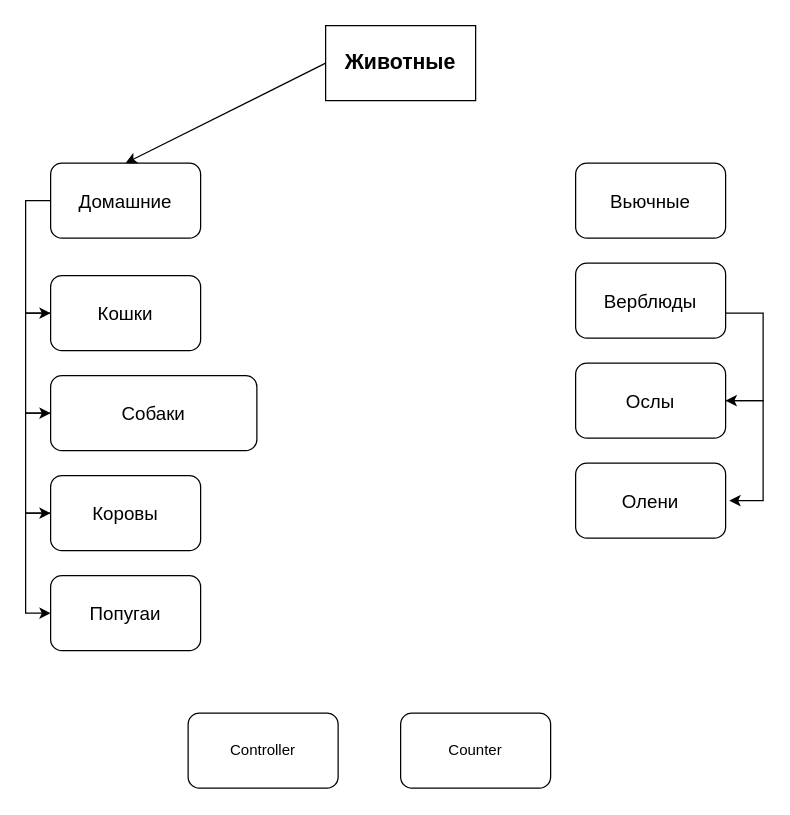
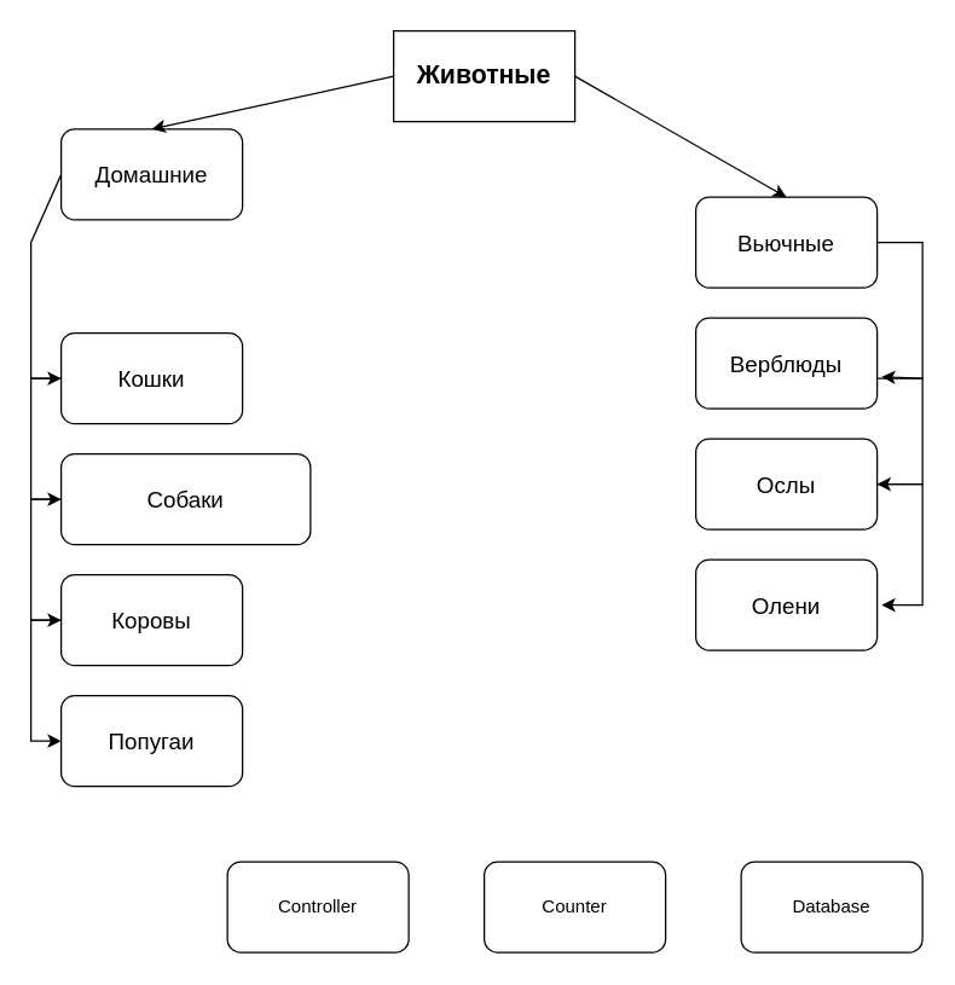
  <mxCell id="0" />
  <mxCell id="1" parent="0" />
  <mxCell id="2" value="&lt;font style=&quot;font-size: 17px;&quot;&gt;Животные&lt;/font&gt;" style="rounded=0;whiteSpace=wrap;html=1;fontStyle=1" vertex="1" parent="1"><mxGeometry x="260" y="20" width="120" height="60" as="geometry" /></mxCell>
- <mxCell id="3" value="&lt;font style=&quot;font-size: 15px;&quot;&gt;Домашние&lt;/font&gt;" style="rounded=1;whiteSpace=wrap;html=1;" vertex="1" parent="1"><mxGeometry x="40" y="130" width="120" height="60" as="geometry" /></mxCell>
+ <mxCell id="3" value="&lt;font style=&quot;font-size: 15px;&quot;&gt;Домашние&lt;/font&gt;" style="rounded=1;whiteSpace=wrap;html=1;" vertex="1" parent="1"><mxGeometry x="40" y="85" width="120" height="60" as="geometry" /></mxCell>
  <mxCell id="4" value="&lt;font style=&quot;font-size: 15px;&quot;&gt;Вьючные&lt;/font&gt;" style="rounded=1;whiteSpace=wrap;html=1;" vertex="1" parent="1"><mxGeometry x="460" y="130" width="120" height="60" as="geometry" /></mxCell>
  <mxCell id="5" value="&lt;font style=&quot;font-size: 15px;&quot;&gt;Кошки&lt;/font&gt;" style="rounded=1;whiteSpace=wrap;html=1;" vertex="1" parent="1"><mxGeometry x="40" y="220" width="120" height="60" as="geometry" /></mxCell>
  <mxCell id="6" value="&lt;font style=&quot;font-size: 15px;&quot;&gt;Собаки&lt;/font&gt;" style="rounded=1;whiteSpace=wrap;html=1;" vertex="1" parent="1"><mxGeometry x="40" y="300" width="165" height="60" as="geometry" /></mxCell>
  <mxCell id="7" value="&lt;font style=&quot;font-size: 15px;&quot;&gt;Коровы&lt;/font&gt;" style="rounded=1;whiteSpace=wrap;html=1;" vertex="1" parent="1"><mxGeometry x="40" y="380" width="120" height="60" as="geometry" /></mxCell>
  <mxCell id="8" value="&lt;font style=&quot;font-size: 15px;&quot;&gt;Попугаи&lt;/font&gt;" style="rounded=1;whiteSpace=wrap;html=1;" vertex="1" parent="1"><mxGeometry x="40" y="460" width="120" height="60" as="geometry" /></mxCell>
  <mxCell id="9" value="&lt;font style=&quot;font-size: 15px;&quot;&gt;Верблюды&lt;/font&gt;" style="rounded=1;whiteSpace=wrap;html=1;" vertex="1" parent="1"><mxGeometry x="460" y="210" width="120" height="60" as="geometry" /></mxCell>
  <mxCell id="10" value="&lt;font style=&quot;font-size: 15px;&quot;&gt;Ослы&lt;/font&gt;" style="rounded=1;whiteSpace=wrap;html=1;" vertex="1" parent="1"><mxGeometry x="460" y="290" width="120" height="60" as="geometry" /></mxCell>
  <mxCell id="11" value="&lt;font style=&quot;font-size: 15px;&quot;&gt;Олени&lt;/font&gt;" style="rounded=1;whiteSpace=wrap;html=1;" vertex="1" parent="1"><mxGeometry x="460" y="370" width="120" height="60" as="geometry" /></mxCell>
  <mxCell id="12" value="" style="endArrow=classic;html=1;rounded=0;exitX=0;exitY=0.5;exitDx=0;exitDy=0;entryX=0.5;entryY=0;entryDx=0;entryDy=0;" edge="1" parent="1" source="2" target="3"><mxGeometry width="50" height="50" relative="1" as="geometry"><mxPoint x="270" y="410" as="sourcePoint" /><mxPoint x="320" y="360" as="targetPoint" /></mxGeometry></mxCell>
+ <mxCell id="13" value="" style="endArrow=classic;html=1;rounded=0;exitX=1;exitY=0.5;exitDx=0;exitDy=0;entryX=0.5;entryY=0;entryDx=0;entryDy=0;" edge="1" parent="1" source="2" target="4"><mxGeometry width="50" height="50" relative="1" as="geometry"><mxPoint x="270" y="60" as="sourcePoint" /><mxPoint x="110" y="140" as="targetPoint" /></mxGeometry></mxCell>
  <mxCell id="14" value="" style="endArrow=classic;html=1;rounded=0;exitX=0;exitY=0.5;exitDx=0;exitDy=0;entryX=0;entryY=0.5;entryDx=0;entryDy=0;" edge="1" parent="1" source="3" target="5"><mxGeometry width="50" height="50" relative="1" as="geometry"><mxPoint x="270" y="410" as="sourcePoint" /><mxPoint x="320" y="360" as="targetPoint" /><Array as="points"><mxPoint x="20" y="160" /><mxPoint x="20" y="250" /></Array></mxGeometry></mxCell>
  <mxCell id="15" value="" style="endArrow=classic;html=1;rounded=0;exitX=0;exitY=0.5;exitDx=0;exitDy=0;entryX=0;entryY=0.5;entryDx=0;entryDy=0;" edge="1" parent="1" target="6"><mxGeometry width="50" height="50" relative="1" as="geometry"><mxPoint x="40" y="250" as="sourcePoint" /><mxPoint x="40" y="340" as="targetPoint" /><Array as="points"><mxPoint x="20" y="250" /><mxPoint x="20" y="330" /></Array></mxGeometry></mxCell>
  <mxCell id="16" value="" style="endArrow=classic;html=1;rounded=0;exitX=0;exitY=0.5;exitDx=0;exitDy=0;entryX=0;entryY=0.5;entryDx=0;entryDy=0;" edge="1" parent="1" source="6" target="7"><mxGeometry width="50" height="50" relative="1" as="geometry"><mxPoint x="40" y="340" as="sourcePoint" /><mxPoint x="40" y="430" as="targetPoint" /><Array as="points"><mxPoint x="20" y="330" /><mxPoint x="20" y="410" /></Array></mxGeometry></mxCell>
  <mxCell id="17" value="" style="endArrow=classic;html=1;rounded=0;exitX=0;exitY=0.5;exitDx=0;exitDy=0;entryX=0;entryY=0.5;entryDx=0;entryDy=0;" edge="1" parent="1" target="8"><mxGeometry width="50" height="50" relative="1" as="geometry"><mxPoint x="40" y="410" as="sourcePoint" /><mxPoint x="40" y="500" as="targetPoint" /><Array as="points"><mxPoint x="20" y="410" /><mxPoint x="20" y="490" /><mxPoint x="30" y="490" /></Array></mxGeometry></mxCell>
+ <mxCell id="18" value="" style="endArrow=classic;html=1;rounded=0;exitX=1;exitY=0.5;exitDx=0;exitDy=0;entryX=1.025;entryY=0.65;entryDx=0;entryDy=0;entryPerimeter=0;" edge="1" parent="1" source="4" target="9"><mxGeometry width="50" height="50" relative="1" as="geometry"><mxPoint x="270" y="410" as="sourcePoint" /><mxPoint x="320" y="360" as="targetPoint" /><Array as="points"><mxPoint x="610" y="160" /><mxPoint x="610" y="250" /></Array></mxGeometry></mxCell>
  <mxCell id="19" value="" style="endArrow=classic;html=1;rounded=0;exitX=1;exitY=0.5;exitDx=0;exitDy=0;entryX=1;entryY=0.5;entryDx=0;entryDy=0;" edge="1" parent="1" target="10"><mxGeometry width="50" height="50" relative="1" as="geometry"><mxPoint x="580" y="250" as="sourcePoint" /><mxPoint x="583" y="339" as="targetPoint" /><Array as="points"><mxPoint x="610" y="250" /><mxPoint x="610" y="320" /></Array></mxGeometry></mxCell>
  <mxCell id="20" value="" style="endArrow=classic;html=1;rounded=0;exitX=1;exitY=0.5;exitDx=0;exitDy=0;" edge="1" parent="1"><mxGeometry width="50" height="50" relative="1" as="geometry"><mxPoint x="580" y="320" as="sourcePoint" /><mxPoint x="583" y="400" as="targetPoint" /><Array as="points"><mxPoint x="610" y="320" /><mxPoint x="610" y="400" /></Array></mxGeometry></mxCell>
  <mxCell id="21" value="Controller" style="rounded=1;whiteSpace=wrap;html=1;" vertex="1" parent="1"><mxGeometry x="150" y="570" width="120" height="60" as="geometry" /></mxCell>
  <mxCell id="22" value="Counter" style="rounded=1;whiteSpace=wrap;html=1;" vertex="1" parent="1"><mxGeometry x="320" y="570" width="120" height="60" as="geometry" /></mxCell>
+ <mxCell id="23" value="Database" style="rounded=1;whiteSpace=wrap;html=1;" vertex="1" parent="1"><mxGeometry x="490" y="570" width="120" height="60" as="geometry" /></mxCell>
